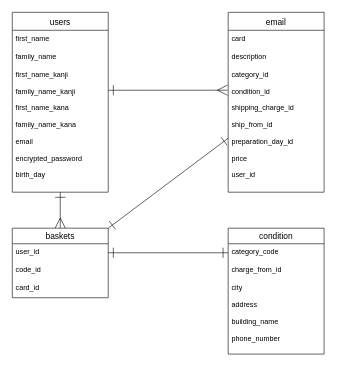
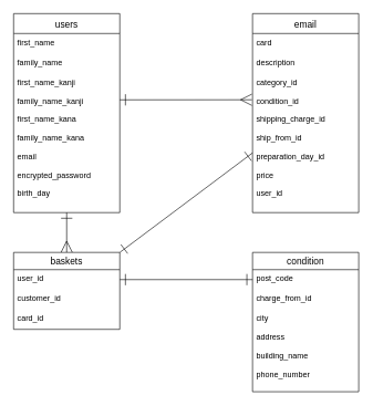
  <mxCell id="0" />
  <mxCell id="1" parent="0" />
  <mxCell id="2" style="edgeStyle=none;html=1;entryX=-0.006;entryY=0.19;entryDx=0;entryDy=0;entryPerimeter=0;endArrow=ERmany;endFill=0;startArrow=ERone;startFill=0;endSize=15;startSize=15;" parent="1" target="12" edge="1"><mxGeometry relative="1" as="geometry"><mxPoint x="180" y="150" as="sourcePoint" /></mxGeometry></mxCell>
  <mxCell id="3" style="edgeStyle=none;html=1;entryX=0.5;entryY=0;entryDx=0;entryDy=0;startArrow=ERone;startFill=0;endArrow=ERmany;endFill=0;startSize=15;endSize=15;" parent="1" source="4" edge="1"><mxGeometry relative="1" as="geometry"><mxPoint x="100" y="380" as="targetPoint" /></mxGeometry></mxCell>
  <mxCell id="4" value="users" style="swimlane;fontStyle=0;childLayout=stackLayout;horizontal=1;startSize=30;horizontalStack=0;resizeParent=1;resizeParentMax=0;resizeLast=0;collapsible=1;marginBottom=0;align=center;fontSize=14;strokeWidth=1;" parent="1" vertex="1"><mxGeometry x="20" y="20" width="160" height="300" as="geometry"><mxRectangle x="220" y="680" width="50" height="26" as="alternateBounds" /></mxGeometry></mxCell>
  <mxCell id="5" value="first_name" style="text;spacingLeft=4;spacingRight=4;overflow=hidden;rotatable=0;points=[[0,0.5],[1,0.5]];portConstraint=eastwest;fontSize=12;" parent="4" vertex="1"><mxGeometry y="30" width="160" height="30" as="geometry" /></mxCell>
  <mxCell id="6" value="family_name" style="text;spacingLeft=4;spacingRight=4;overflow=hidden;rotatable=0;points=[[0,0.5],[1,0.5]];portConstraint=eastwest;fontSize=12;" parent="4" vertex="1"><mxGeometry y="60" width="160" height="30" as="geometry" /></mxCell>
  <mxCell id="7" value="first_name_kanji&#10;&#10;family_name_kanji&#10;&#10;first_name_kana&#10;&#10;family_name_kana&#10;&#10;email&#10;&#10;encrypted_password&#10;&#10;birth_day" style="text;spacingLeft=4;spacingRight=4;overflow=hidden;rotatable=0;points=[[0,0.5],[1,0.5]];portConstraint=eastwest;fontSize=12;" parent="4" vertex="1"><mxGeometry y="90" width="160" height="210" as="geometry" /></mxCell>
  <mxCell id="8" style="edgeStyle=none;html=1;startArrow=ERone;startFill=0;endArrow=ERone;endFill=0;startSize=15;endSize=15;entryX=1;entryY=0;entryDx=0;entryDy=0;" parent="1" source="9" edge="1"><mxGeometry relative="1" as="geometry"><mxPoint x="180" y="380" as="targetPoint" /></mxGeometry></mxCell>
  <mxCell id="9" value="email" style="swimlane;fontStyle=0;childLayout=stackLayout;horizontal=1;startSize=30;horizontalStack=0;resizeParent=1;resizeParentMax=0;resizeLast=0;collapsible=1;marginBottom=0;align=center;fontSize=14;" parent="1" vertex="1"><mxGeometry x="380" y="20" width="160" height="300" as="geometry" /></mxCell>
  <mxCell id="10" value="card" style="text;strokeColor=none;fillColor=none;spacingLeft=4;spacingRight=4;overflow=hidden;rotatable=0;points=[[0,0.5],[1,0.5]];portConstraint=eastwest;fontSize=12;" parent="9" vertex="1"><mxGeometry y="30" width="160" height="30" as="geometry" /></mxCell>
  <mxCell id="11" value="description" style="text;strokeColor=none;fillColor=none;spacingLeft=4;spacingRight=4;overflow=hidden;rotatable=0;points=[[0,0.5],[1,0.5]];portConstraint=eastwest;fontSize=12;" parent="9" vertex="1"><mxGeometry y="60" width="160" height="30" as="geometry" /></mxCell>
  <mxCell id="12" value="category_id&#10;&#10;condition_id&#10;&#10;shipping_charge_id&#10;&#10;ship_from_id&#10;&#10;preparation_day_id&#10;&#10;price&#10;&#10;user_id" style="text;strokeColor=none;fillColor=none;spacingLeft=4;spacingRight=4;overflow=hidden;rotatable=0;points=[[0,0.5],[1,0.5]];portConstraint=eastwest;fontSize=12;" parent="9" vertex="1"><mxGeometry y="90" width="160" height="210" as="geometry" /></mxCell>
  <mxCell id="13" value="condition" style="swimlane;fontStyle=0;childLayout=stackLayout;horizontal=1;startSize=26;horizontalStack=0;resizeParent=1;resizeParentMax=0;resizeLast=0;collapsible=1;marginBottom=0;align=center;fontSize=14;strokeColor=default;strokeWidth=1;" parent="1" vertex="1"><mxGeometry x="380" y="380" width="160" height="210" as="geometry" /></mxCell>
- <mxCell id="14" value="category_code" style="text;strokeColor=none;fillColor=none;spacingLeft=4;spacingRight=4;overflow=hidden;rotatable=0;points=[[0,0.5],[1,0.5]];portConstraint=eastwest;fontSize=12;" parent="13" vertex="1"><mxGeometry y="26" width="160" height="30" as="geometry" /></mxCell>
+ <mxCell id="14" value="post_code" style="text;strokeColor=none;fillColor=none;spacingLeft=4;spacingRight=4;overflow=hidden;rotatable=0;points=[[0,0.5],[1,0.5]];portConstraint=eastwest;fontSize=12;" parent="13" vertex="1"><mxGeometry y="26" width="160" height="30" as="geometry" /></mxCell>
  <mxCell id="15" value="charge_from_id" style="text;strokeColor=none;fillColor=none;spacingLeft=4;spacingRight=4;overflow=hidden;rotatable=0;points=[[0,0.5],[1,0.5]];portConstraint=eastwest;fontSize=12;" parent="13" vertex="1"><mxGeometry y="56" width="160" height="30" as="geometry" /></mxCell>
  <mxCell id="16" value="city&#10;&#10;address&#10;&#10;building_name&#10;&#10;phone_number" style="text;strokeColor=none;fillColor=none;spacingLeft=4;spacingRight=4;overflow=hidden;rotatable=0;points=[[0,0.5],[1,0.5]];portConstraint=eastwest;fontSize=12;" parent="13" vertex="1"><mxGeometry y="86" width="160" height="124" as="geometry" /></mxCell>
  <mxCell id="17" style="edgeStyle=none;html=1;entryX=0;entryY=0.5;entryDx=0;entryDy=0;startArrow=ERone;startFill=0;endArrow=ERone;endFill=0;startSize=15;endSize=15;exitX=1;exitY=0.5;exitDx=0;exitDy=0;" parent="1" target="14" edge="1"><mxGeometry relative="1" as="geometry"><mxPoint x="180" y="421" as="sourcePoint" /></mxGeometry></mxCell>
  <mxCell id="18" value="baskets" style="swimlane;fontStyle=0;childLayout=stackLayout;horizontal=1;startSize=26;horizontalStack=0;resizeParent=1;resizeParentMax=0;resizeLast=0;collapsible=1;marginBottom=0;align=center;fontSize=14;" vertex="1" parent="1"><mxGeometry x="20" y="380" width="160" height="116" as="geometry" /></mxCell>
  <mxCell id="19" value="user_id" style="text;strokeColor=none;fillColor=none;spacingLeft=4;spacingRight=4;overflow=hidden;rotatable=0;points=[[0,0.5],[1,0.5]];portConstraint=eastwest;fontSize=12;" vertex="1" parent="18"><mxGeometry y="26" width="160" height="30" as="geometry" /></mxCell>
- <mxCell id="20" value="code_id" style="text;strokeColor=none;fillColor=none;spacingLeft=4;spacingRight=4;overflow=hidden;rotatable=0;points=[[0,0.5],[1,0.5]];portConstraint=eastwest;fontSize=12;" vertex="1" parent="18"><mxGeometry y="56" width="160" height="30" as="geometry" /></mxCell>
+ <mxCell id="20" value="customer_id" style="text;strokeColor=none;fillColor=none;spacingLeft=4;spacingRight=4;overflow=hidden;rotatable=0;points=[[0,0.5],[1,0.5]];portConstraint=eastwest;fontSize=12;" vertex="1" parent="18"><mxGeometry y="56" width="160" height="30" as="geometry" /></mxCell>
  <mxCell id="21" value="card_id" style="text;strokeColor=none;fillColor=none;spacingLeft=4;spacingRight=4;overflow=hidden;rotatable=0;points=[[0,0.5],[1,0.5]];portConstraint=eastwest;fontSize=12;" vertex="1" parent="18"><mxGeometry y="86" width="160" height="30" as="geometry" /></mxCell>
